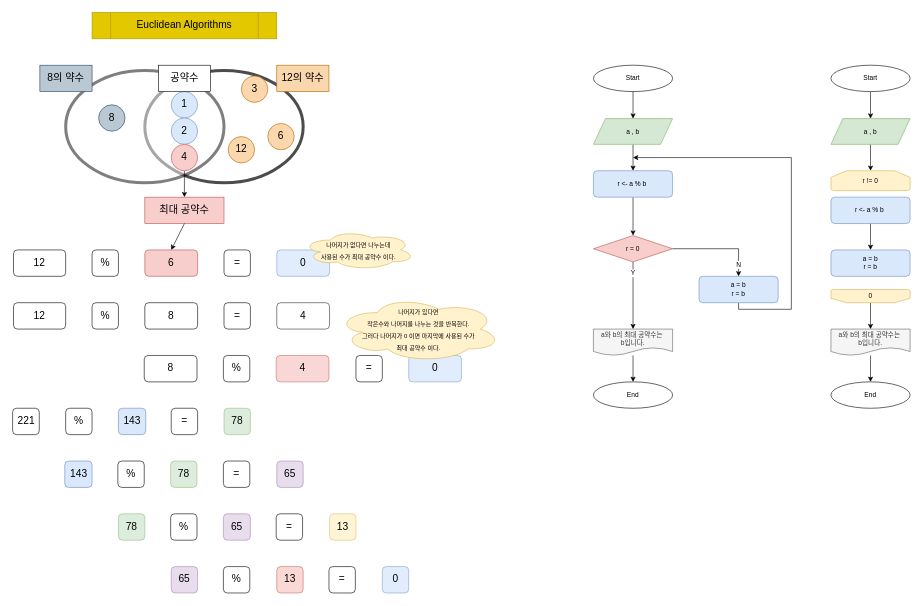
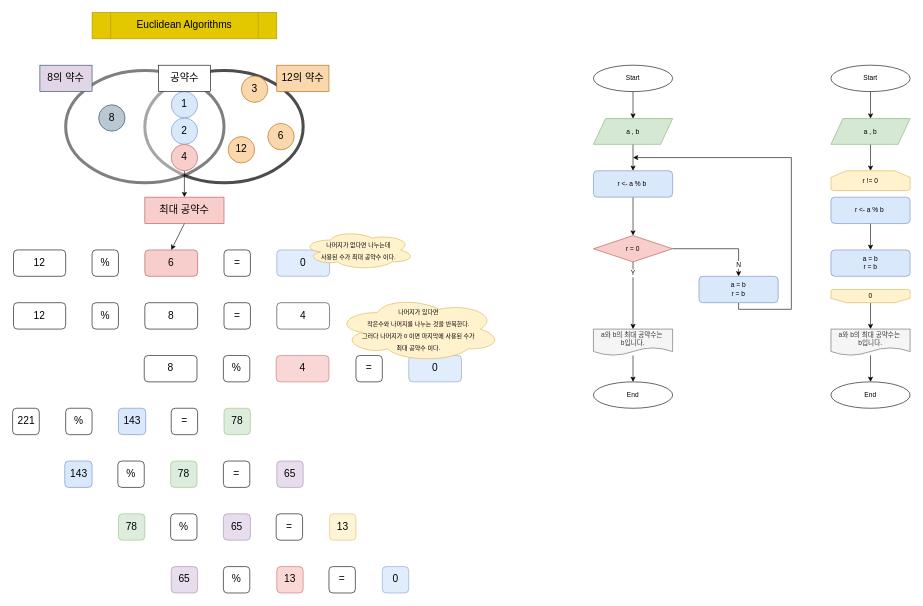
  <mxCell id="0" />
  <mxCell id="1" parent="0" />
  <mxCell id="2" value="" style="ellipse;whiteSpace=wrap;html=1;fontSize=17;opacity=70;strokeWidth=5;" vertex="1" parent="1"><mxGeometry x="241" y="117" width="264" height="187" as="geometry" /></mxCell>
  <mxCell id="3" value="" style="ellipse;whiteSpace=wrap;html=1;fontSize=17;opacity=50;strokeWidth=5;" vertex="1" parent="1"><mxGeometry x="109" y="117" width="264" height="187" as="geometry" /></mxCell>
  <mxCell id="4" value="&lt;font style=&quot;font-size: 17px;&quot;&gt;Euclidean Algorithms&lt;/font&gt;" style="shape=process;whiteSpace=wrap;html=1;backgroundOutline=1;fillColor=#e3c800;fontColor=#000000;strokeColor=#B09500;" vertex="1" parent="1"><mxGeometry x="153" y="20" width="308" height="44" as="geometry" /></mxCell>
  <mxCell id="5" value="8" style="ellipse;whiteSpace=wrap;html=1;fontSize=17;fillColor=#bac8d3;strokeColor=#23445d;" vertex="1" parent="1"><mxGeometry x="164" y="174" width="44" height="44" as="geometry" /></mxCell>
  <mxCell id="6" value="1" style="ellipse;whiteSpace=wrap;html=1;fontSize=17;fillColor=#dae8fc;strokeColor=#6c8ebf;" vertex="1" parent="1"><mxGeometry x="285" y="152" width="44" height="44" as="geometry" /></mxCell>
  <mxCell id="7" value="2" style="ellipse;whiteSpace=wrap;html=1;fontSize=17;fillColor=#dae8fc;strokeColor=#6c8ebf;" vertex="1" parent="1"><mxGeometry x="285" y="196" width="44" height="44" as="geometry" /></mxCell>
  <mxCell id="8" style="edgeStyle=orthogonalEdgeStyle;rounded=0;orthogonalLoop=1;jettySize=auto;html=1;fontSize=17;" edge="1" parent="1" source="9" target="16"><mxGeometry relative="1" as="geometry" /></mxCell>
  <mxCell id="9" value="4" style="ellipse;whiteSpace=wrap;html=1;fontSize=17;fillColor=#f8cecc;strokeColor=#b85450;" vertex="1" parent="1"><mxGeometry x="285" y="240" width="44" height="44" as="geometry" /></mxCell>
  <mxCell id="10" value="3" style="ellipse;whiteSpace=wrap;html=1;fontSize=17;fillColor=#fad7ac;strokeColor=#b46504;" vertex="1" parent="1"><mxGeometry x="402" y="126" width="44" height="44" as="geometry" /></mxCell>
  <mxCell id="11" value="12" style="ellipse;whiteSpace=wrap;html=1;fontSize=17;fillColor=#fad7ac;strokeColor=#b46504;" vertex="1" parent="1"><mxGeometry x="380" y="227" width="44" height="44" as="geometry" /></mxCell>
  <mxCell id="12" value="6" style="ellipse;whiteSpace=wrap;html=1;fontSize=17;fillColor=#fad7ac;strokeColor=#b46504;" vertex="1" parent="1"><mxGeometry x="446" y="205" width="44" height="44" as="geometry" /></mxCell>
- <mxCell id="13" value="8의 약수" style="rounded=0;whiteSpace=wrap;html=1;fontSize=17;fillColor=#bac8d3;strokeColor=#23445d;" vertex="1" parent="1"><mxGeometry x="66" y="108" width="87" height="44" as="geometry" /></mxCell>
+ <mxCell id="13" value="8의 약수" style="rounded=0;whiteSpace=wrap;html=1;fontSize=17;fillColor=#e1d5e7;strokeColor=#23445d;" vertex="1" parent="1"><mxGeometry x="66" y="108" width="87" height="44" as="geometry" /></mxCell>
  <mxCell id="14" value="12의 약수" style="rounded=0;whiteSpace=wrap;html=1;fontSize=17;fillColor=#fad7ac;strokeColor=#b46504;" vertex="1" parent="1"><mxGeometry x="461" y="108" width="87" height="44" as="geometry" /></mxCell>
  <mxCell id="15" value="공약수" style="rounded=0;whiteSpace=wrap;html=1;fontSize=17;" vertex="1" parent="1"><mxGeometry x="263.5" y="108" width="87" height="44" as="geometry" /></mxCell>
  <mxCell id="16" value="최대 공약수" style="rounded=0;whiteSpace=wrap;html=1;fontSize=17;fillColor=#f8cecc;strokeColor=#b85450;" vertex="1" parent="1"><mxGeometry x="241" y="328" width="132" height="44" as="geometry" /></mxCell>
  <mxCell id="17" value="12" style="rounded=1;whiteSpace=wrap;html=1;fontSize=17;strokeWidth=1;" vertex="1" parent="1"><mxGeometry x="22" y="416" width="87" height="44" as="geometry" /></mxCell>
  <mxCell id="18" value="%" style="rounded=1;whiteSpace=wrap;html=1;fontSize=17;strokeWidth=1;" vertex="1" parent="1"><mxGeometry x="153" y="416" width="44" height="44" as="geometry" /></mxCell>
  <mxCell id="19" value="6" style="rounded=1;whiteSpace=wrap;html=1;fontSize=17;strokeWidth=1;fillColor=#f8cecc;strokeColor=#b85450;" vertex="1" parent="1"><mxGeometry x="241" y="416" width="88" height="44" as="geometry" /></mxCell>
  <mxCell id="20" value="0" style="rounded=1;whiteSpace=wrap;html=1;fontSize=17;strokeWidth=1;fillColor=#dae8fc;strokeColor=#6c8ebf;opacity=80;" vertex="1" parent="1"><mxGeometry x="461" y="416" width="88" height="44" as="geometry" /></mxCell>
  <mxCell id="21" value="=" style="rounded=1;whiteSpace=wrap;html=1;fontSize=17;strokeWidth=1;" vertex="1" parent="1"><mxGeometry x="373" y="416" width="44" height="44" as="geometry" /></mxCell>
  <mxCell id="22" value="" style="endArrow=classic;html=1;rounded=0;fontSize=17;exitX=0.5;exitY=1;exitDx=0;exitDy=0;entryX=0.5;entryY=0;entryDx=0;entryDy=0;" edge="1" parent="1" source="16" target="19"><mxGeometry width="50" height="50" relative="1" as="geometry"><mxPoint x="263" y="372" as="sourcePoint" /><mxPoint x="247" y="317" as="targetPoint" /></mxGeometry></mxCell>
  <mxCell id="23" value="12" style="rounded=1;whiteSpace=wrap;html=1;fontSize=17;strokeWidth=1;" vertex="1" parent="1"><mxGeometry x="22" y="504" width="87" height="44" as="geometry" /></mxCell>
  <mxCell id="24" value="%" style="rounded=1;whiteSpace=wrap;html=1;fontSize=17;strokeWidth=1;" vertex="1" parent="1"><mxGeometry x="153" y="504" width="44" height="44" as="geometry" /></mxCell>
  <mxCell id="25" value="8" style="rounded=1;whiteSpace=wrap;html=1;fontSize=17;strokeWidth=1;" vertex="1" parent="1"><mxGeometry x="241" y="504" width="88" height="44" as="geometry" /></mxCell>
  <mxCell id="26" value="4" style="rounded=1;whiteSpace=wrap;html=1;fontSize=17;strokeWidth=1;opacity=80;" vertex="1" parent="1"><mxGeometry x="461" y="504" width="88" height="44" as="geometry" /></mxCell>
  <mxCell id="27" value="=" style="rounded=1;whiteSpace=wrap;html=1;fontSize=17;strokeWidth=1;" vertex="1" parent="1"><mxGeometry x="373" y="504" width="44" height="44" as="geometry" /></mxCell>
  <mxCell id="28" value="&lt;font style=&quot;font-size: 10px;&quot;&gt;나머지가 없다면 나누는데 &lt;br&gt;사용된 수가 최대 공약수 이다.&lt;/font&gt;" style="ellipse;shape=cloud;whiteSpace=wrap;html=1;fontSize=17;strokeWidth=1;fillColor=#fff2cc;strokeColor=#d6b656;" vertex="1" parent="1"><mxGeometry x="504" y="383" width="187" height="66" as="geometry" /></mxCell>
  <mxCell id="29" value="8" style="rounded=1;whiteSpace=wrap;html=1;fontSize=17;strokeWidth=1;" vertex="1" parent="1"><mxGeometry x="240" y="592" width="88" height="44" as="geometry" /></mxCell>
  <mxCell id="30" value="4" style="rounded=1;whiteSpace=wrap;html=1;fontSize=17;strokeWidth=1;opacity=80;fillColor=#f8cecc;strokeColor=#b85450;" vertex="1" parent="1"><mxGeometry x="460" y="592" width="88" height="44" as="geometry" /></mxCell>
  <mxCell id="31" value="%" style="rounded=1;whiteSpace=wrap;html=1;fontSize=17;strokeWidth=1;" vertex="1" parent="1"><mxGeometry x="372" y="592" width="44" height="44" as="geometry" /></mxCell>
  <mxCell id="32" value="0" style="rounded=1;whiteSpace=wrap;html=1;fontSize=17;strokeWidth=1;fillColor=#dae8fc;strokeColor=#6c8ebf;opacity=80;" vertex="1" parent="1"><mxGeometry x="681" y="592" width="88" height="44" as="geometry" /></mxCell>
  <mxCell id="33" value="=" style="rounded=1;whiteSpace=wrap;html=1;fontSize=17;strokeWidth=1;" vertex="1" parent="1"><mxGeometry x="593" y="592" width="44" height="44" as="geometry" /></mxCell>
  <mxCell id="34" value="&lt;font style=&quot;font-size: 10px;&quot;&gt;나머지가 있다면 &lt;br&gt;작은수와 나머지를 나누는 것을 반복한다.&lt;br&gt;그러다 나머지가 0 이면 마지막에 사용된 수가 &lt;br&gt;최대 공약수 이다.&lt;/font&gt;" style="ellipse;shape=cloud;whiteSpace=wrap;html=1;fontSize=17;strokeWidth=1;fillColor=#fff2cc;strokeColor=#d6b656;" vertex="1" parent="1"><mxGeometry x="560" y="493" width="275" height="110" as="geometry" /></mxCell>
  <mxCell id="35" value="221" style="rounded=1;whiteSpace=wrap;html=1;fontSize=17;strokeWidth=1;" vertex="1" parent="1"><mxGeometry x="20.5" y="680" width="44.5" height="44" as="geometry" /></mxCell>
  <mxCell id="36" value="%" style="rounded=1;whiteSpace=wrap;html=1;fontSize=17;strokeWidth=1;" vertex="1" parent="1"><mxGeometry x="109" y="680" width="44" height="44" as="geometry" /></mxCell>
  <mxCell id="37" value="143" style="rounded=1;whiteSpace=wrap;html=1;fontSize=17;strokeWidth=1;fillColor=#dae8fc;strokeColor=#6c8ebf;" vertex="1" parent="1"><mxGeometry x="197" y="680" width="45.5" height="44" as="geometry" /></mxCell>
  <mxCell id="38" value="78" style="rounded=1;whiteSpace=wrap;html=1;fontSize=17;strokeWidth=1;opacity=80;fillColor=#d5e8d4;strokeColor=#82b366;" vertex="1" parent="1"><mxGeometry x="373" y="680" width="44" height="44" as="geometry" /></mxCell>
  <mxCell id="39" value="=" style="rounded=1;whiteSpace=wrap;html=1;fontSize=17;strokeWidth=1;" vertex="1" parent="1"><mxGeometry x="285" y="680" width="44" height="44" as="geometry" /></mxCell>
  <mxCell id="40" value="%" style="rounded=1;whiteSpace=wrap;html=1;fontSize=17;strokeWidth=1;" vertex="1" parent="1"><mxGeometry x="196" y="768" width="44" height="44" as="geometry" /></mxCell>
  <mxCell id="41" value="65" style="rounded=1;whiteSpace=wrap;html=1;fontSize=17;strokeWidth=1;opacity=80;fillColor=#e1d5e7;strokeColor=#9673a6;" vertex="1" parent="1"><mxGeometry x="461" y="768" width="44" height="44" as="geometry" /></mxCell>
  <mxCell id="42" value="=" style="rounded=1;whiteSpace=wrap;html=1;fontSize=17;strokeWidth=1;" vertex="1" parent="1"><mxGeometry x="372" y="768" width="44" height="44" as="geometry" /></mxCell>
  <mxCell id="43" value="78" style="rounded=1;whiteSpace=wrap;html=1;fontSize=17;strokeWidth=1;opacity=80;fillColor=#d5e8d4;strokeColor=#82b366;" vertex="1" parent="1"><mxGeometry x="197" y="856" width="44" height="44" as="geometry" /></mxCell>
  <mxCell id="44" value="65" style="rounded=1;whiteSpace=wrap;html=1;fontSize=17;strokeWidth=1;opacity=80;fillColor=#e1d5e7;strokeColor=#9673a6;" vertex="1" parent="1"><mxGeometry x="372" y="856" width="45" height="44" as="geometry" /></mxCell>
  <mxCell id="45" value="%" style="rounded=1;whiteSpace=wrap;html=1;fontSize=17;strokeWidth=1;" vertex="1" parent="1"><mxGeometry x="284" y="856" width="44" height="44" as="geometry" /></mxCell>
  <mxCell id="46" value="13" style="rounded=1;whiteSpace=wrap;html=1;fontSize=17;strokeWidth=1;opacity=80;fillColor=#fff2cc;strokeColor=#d6b656;" vertex="1" parent="1"><mxGeometry x="549" y="856" width="44" height="44" as="geometry" /></mxCell>
  <mxCell id="47" value="=" style="rounded=1;whiteSpace=wrap;html=1;fontSize=17;strokeWidth=1;" vertex="1" parent="1"><mxGeometry x="460" y="856" width="44" height="44" as="geometry" /></mxCell>
  <mxCell id="48" value="65" style="rounded=1;whiteSpace=wrap;html=1;fontSize=17;strokeWidth=1;opacity=80;fillColor=#e1d5e7;strokeColor=#9673a6;" vertex="1" parent="1"><mxGeometry x="285" y="944" width="44" height="44" as="geometry" /></mxCell>
  <mxCell id="49" value="13" style="rounded=1;whiteSpace=wrap;html=1;fontSize=17;strokeWidth=1;opacity=80;fillColor=#f8cecc;strokeColor=#b85450;" vertex="1" parent="1"><mxGeometry x="461" y="944" width="44" height="44" as="geometry" /></mxCell>
  <mxCell id="50" value="%" style="rounded=1;whiteSpace=wrap;html=1;fontSize=17;strokeWidth=1;" vertex="1" parent="1"><mxGeometry x="372" y="944" width="44" height="44" as="geometry" /></mxCell>
  <mxCell id="51" value="0" style="rounded=1;whiteSpace=wrap;html=1;fontSize=17;strokeWidth=1;opacity=80;fillColor=#dae8fc;strokeColor=#6c8ebf;" vertex="1" parent="1"><mxGeometry x="637" y="944" width="44" height="44" as="geometry" /></mxCell>
  <mxCell id="52" value="=" style="rounded=1;whiteSpace=wrap;html=1;fontSize=17;strokeWidth=1;" vertex="1" parent="1"><mxGeometry x="548" y="944" width="44" height="44" as="geometry" /></mxCell>
  <mxCell id="53" value="143" style="rounded=1;whiteSpace=wrap;html=1;fontSize=17;strokeWidth=1;fillColor=#dae8fc;strokeColor=#6c8ebf;" vertex="1" parent="1"><mxGeometry x="107.5" y="768" width="45.5" height="44" as="geometry" /></mxCell>
  <mxCell id="54" value="78" style="rounded=1;whiteSpace=wrap;html=1;fontSize=17;strokeWidth=1;opacity=80;fillColor=#d5e8d4;strokeColor=#82b366;" vertex="1" parent="1"><mxGeometry x="284" y="768" width="44" height="44" as="geometry" /></mxCell>
  <mxCell id="55" style="edgeStyle=orthogonalEdgeStyle;rounded=0;orthogonalLoop=1;jettySize=auto;html=1;fontSize=11;" edge="1" parent="1" source="56" target="58"><mxGeometry relative="1" as="geometry" /></mxCell>
  <mxCell id="56" value="&lt;font style=&quot;font-size: 11px;&quot;&gt;Start&lt;/font&gt;" style="ellipse;whiteSpace=wrap;html=1;fontSize=10;strokeWidth=1;" vertex="1" parent="1"><mxGeometry x="989" y="108" width="132" height="44" as="geometry" /></mxCell>
  <mxCell id="57" style="edgeStyle=orthogonalEdgeStyle;rounded=0;orthogonalLoop=1;jettySize=auto;html=1;entryX=0.5;entryY=0;entryDx=0;entryDy=0;fontSize=11;" edge="1" parent="1" source="58" target="60"><mxGeometry relative="1" as="geometry" /></mxCell>
  <mxCell id="58" value="&lt;font style=&quot;font-size: 11px;&quot;&gt;a , b&lt;/font&gt;" style="shape=parallelogram;perimeter=parallelogramPerimeter;whiteSpace=wrap;html=1;fixedSize=1;fontSize=10;strokeWidth=1;fillColor=#d5e8d4;strokeColor=#82b366;" vertex="1" parent="1"><mxGeometry x="989" y="197" width="132" height="43" as="geometry" /></mxCell>
  <mxCell id="59" style="edgeStyle=orthogonalEdgeStyle;rounded=0;orthogonalLoop=1;jettySize=auto;html=1;entryX=0.5;entryY=0;entryDx=0;entryDy=0;fontSize=11;" edge="1" parent="1" source="60" target="63"><mxGeometry relative="1" as="geometry" /></mxCell>
  <mxCell id="60" value="r &amp;lt;- a % b&amp;nbsp;" style="rounded=1;whiteSpace=wrap;html=1;fontSize=11;strokeWidth=1;fillColor=#dae8fc;strokeColor=#6c8ebf;" vertex="1" parent="1"><mxGeometry x="989" y="284" width="132" height="44" as="geometry" /></mxCell>
  <mxCell id="61" value="Y" style="edgeStyle=orthogonalEdgeStyle;rounded=0;orthogonalLoop=1;jettySize=auto;html=1;entryX=0.5;entryY=0;entryDx=0;entryDy=0;fontSize=11;" edge="1" parent="1" source="63" target="65"><mxGeometry x="-0.667" relative="1" as="geometry"><mxPoint as="offset" /></mxGeometry></mxCell>
  <mxCell id="62" value="N" style="edgeStyle=orthogonalEdgeStyle;rounded=0;orthogonalLoop=1;jettySize=auto;html=1;entryX=0.5;entryY=0;entryDx=0;entryDy=0;fontSize=11;" edge="1" parent="1" source="63" target="68"><mxGeometry x="0.75" relative="1" as="geometry"><mxPoint as="offset" /></mxGeometry></mxCell>
  <mxCell id="63" value="r = 0" style="rhombus;whiteSpace=wrap;html=1;fontSize=11;strokeWidth=1;fillColor=#f8cecc;strokeColor=#b85450;" vertex="1" parent="1"><mxGeometry x="989" y="392" width="132" height="44" as="geometry" /></mxCell>
  <mxCell id="64" style="edgeStyle=orthogonalEdgeStyle;rounded=0;orthogonalLoop=1;jettySize=auto;html=1;entryX=0.5;entryY=0;entryDx=0;entryDy=0;fontSize=11;" edge="1" parent="1" source="65" target="66"><mxGeometry relative="1" as="geometry" /></mxCell>
  <mxCell id="65" value="a와 b의 최대 공약수는&amp;nbsp;&lt;br&gt;b입니다." style="shape=document;whiteSpace=wrap;html=1;boundedLbl=1;fontSize=11;strokeWidth=1;fillColor=#f5f5f5;fontColor=#333333;strokeColor=#666666;" vertex="1" parent="1"><mxGeometry x="989" y="548" width="132" height="44" as="geometry" /></mxCell>
  <mxCell id="66" value="&lt;font style=&quot;font-size: 11px;&quot;&gt;End&lt;/font&gt;" style="ellipse;whiteSpace=wrap;html=1;fontSize=10;strokeWidth=1;" vertex="1" parent="1"><mxGeometry x="989" y="636" width="132" height="44" as="geometry" /></mxCell>
  <mxCell id="67" style="edgeStyle=orthogonalEdgeStyle;rounded=0;orthogonalLoop=1;jettySize=auto;html=1;fontSize=11;" edge="1" parent="1" source="68"><mxGeometry relative="1" as="geometry"><mxPoint x="1055" y="262" as="targetPoint" /><Array as="points"><mxPoint x="1231" y="515" /><mxPoint x="1319" y="515" /><mxPoint x="1319" y="262" /><mxPoint x="1055" y="262" /></Array></mxGeometry></mxCell>
  <mxCell id="68" value="a = b&lt;br&gt;r = b" style="rounded=1;whiteSpace=wrap;html=1;fontSize=11;strokeWidth=1;fillColor=#dae8fc;strokeColor=#6c8ebf;" vertex="1" parent="1"><mxGeometry x="1165" y="460" width="132" height="44" as="geometry" /></mxCell>
  <mxCell id="69" style="edgeStyle=orthogonalEdgeStyle;rounded=0;orthogonalLoop=1;jettySize=auto;html=1;fontSize=11;" edge="1" parent="1" source="70" target="72"><mxGeometry relative="1" as="geometry" /></mxCell>
  <mxCell id="70" value="&lt;font style=&quot;font-size: 11px;&quot;&gt;Start&lt;/font&gt;" style="ellipse;whiteSpace=wrap;html=1;fontSize=10;strokeWidth=1;" vertex="1" parent="1"><mxGeometry x="1385" y="108" width="132" height="44" as="geometry" /></mxCell>
  <mxCell id="71" style="edgeStyle=orthogonalEdgeStyle;rounded=0;orthogonalLoop=1;jettySize=auto;html=1;entryX=0.5;entryY=0;entryDx=0;entryDy=0;entryPerimeter=0;fontSize=11;" edge="1" parent="1" source="72" target="73"><mxGeometry relative="1" as="geometry" /></mxCell>
  <mxCell id="72" value="&lt;font style=&quot;font-size: 11px;&quot;&gt;a , b&lt;/font&gt;" style="shape=parallelogram;perimeter=parallelogramPerimeter;whiteSpace=wrap;html=1;fixedSize=1;fontSize=10;strokeWidth=1;fillColor=#d5e8d4;strokeColor=#82b366;" vertex="1" parent="1"><mxGeometry x="1385" y="197" width="132" height="43" as="geometry" /></mxCell>
  <mxCell id="73" value="r != 0" style="strokeWidth=1;html=1;shape=mxgraph.flowchart.loop_limit;whiteSpace=wrap;fontSize=11;fillColor=#fff2cc;strokeColor=#d6b656;" vertex="1" parent="1"><mxGeometry x="1385" y="284" width="132" height="33" as="geometry" /></mxCell>
  <mxCell id="74" style="edgeStyle=orthogonalEdgeStyle;rounded=0;orthogonalLoop=1;jettySize=auto;html=1;entryX=0.5;entryY=0;entryDx=0;entryDy=0;fontSize=11;" edge="1" parent="1" source="75" target="77"><mxGeometry relative="1" as="geometry" /></mxCell>
  <mxCell id="75" value="0" style="strokeWidth=1;html=1;shape=mxgraph.flowchart.loop_limit;whiteSpace=wrap;fontSize=11;fillColor=#fff2cc;strokeColor=#d6b656;direction=west;" vertex="1" parent="1"><mxGeometry x="1385" y="482" width="132" height="22" as="geometry" /></mxCell>
  <mxCell id="76" style="edgeStyle=orthogonalEdgeStyle;rounded=0;orthogonalLoop=1;jettySize=auto;html=1;entryX=0.5;entryY=0;entryDx=0;entryDy=0;fontSize=11;" edge="1" parent="1" source="77" target="78"><mxGeometry relative="1" as="geometry" /></mxCell>
  <mxCell id="77" value="a와 b의 최대 공약수는&amp;nbsp;&lt;br&gt;b입니다." style="shape=document;whiteSpace=wrap;html=1;boundedLbl=1;fontSize=11;strokeWidth=1;fillColor=#f5f5f5;fontColor=#333333;strokeColor=#666666;" vertex="1" parent="1"><mxGeometry x="1385" y="548" width="132" height="44" as="geometry" /></mxCell>
  <mxCell id="78" value="&lt;font style=&quot;font-size: 11px;&quot;&gt;End&lt;/font&gt;" style="ellipse;whiteSpace=wrap;html=1;fontSize=10;strokeWidth=1;" vertex="1" parent="1"><mxGeometry x="1385" y="636" width="132" height="44" as="geometry" /></mxCell>
  <mxCell id="79" style="edgeStyle=orthogonalEdgeStyle;rounded=0;orthogonalLoop=1;jettySize=auto;html=1;entryX=0.5;entryY=0;entryDx=0;entryDy=0;fontSize=11;" edge="1" parent="1" source="80"><mxGeometry relative="1" as="geometry"><mxPoint x="1451" y="416" as="targetPoint" /></mxGeometry></mxCell>
  <mxCell id="80" value="r &amp;lt;- a % b&amp;nbsp;" style="rounded=1;whiteSpace=wrap;html=1;fontSize=11;strokeWidth=1;fillColor=#dae8fc;strokeColor=#6c8ebf;" vertex="1" parent="1"><mxGeometry x="1385" y="328" width="132" height="44" as="geometry" /></mxCell>
  <mxCell id="81" value="a = b&lt;br&gt;r = b" style="rounded=1;whiteSpace=wrap;html=1;fontSize=11;strokeWidth=1;fillColor=#dae8fc;strokeColor=#6c8ebf;" vertex="1" parent="1"><mxGeometry x="1385" y="416" width="132" height="44" as="geometry" /></mxCell>
